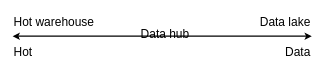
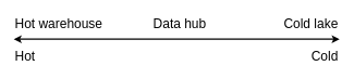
  <mxCell id="0" />
  <mxCell id="1" parent="0" />
  <mxCell id="2" value="" style="endArrow=classic;html=1;rounded=0;strokeWidth=2;startArrow=classic;startFill=1;fontSize=20;" edge="1" parent="1"><mxGeometry width="50" height="50" relative="1" as="geometry"><mxPoint x="20" y="60" as="sourcePoint" /><mxPoint x="520" y="60" as="targetPoint" /></mxGeometry></mxCell>
  <mxCell id="3" value="Hot warehouse" style="text;html=1;strokeColor=none;fillColor=none;align=left;verticalAlign=middle;whiteSpace=wrap;rounded=0;fontSize=20;" vertex="1" parent="1"><mxGeometry x="20" y="20" width="150" height="30" as="geometry" /></mxCell>
- <mxCell id="4" value="&lt;div align=&quot;right&quot; style=&quot;font-size: 20px;&quot;&gt;Data lake&lt;br style=&quot;font-size: 20px;&quot;&gt;&lt;/div&gt;" style="text;html=1;strokeColor=none;fillColor=none;align=right;verticalAlign=middle;whiteSpace=wrap;rounded=0;fontSize=20;" vertex="1" parent="1"><mxGeometry x="370" y="20" width="150" height="30" as="geometry" /></mxCell>
- <mxCell id="5" value="Data hub" style="text;html=1;strokeColor=none;fillColor=none;align=center;verticalAlign=middle;whiteSpace=wrap;rounded=0;fontSize=20;" vertex="1" parent="1"><mxGeometry x="200" y="40" width="150" height="30" as="geometry" /></mxCell>
+ <mxCell id="4" value="&lt;div align=&quot;right&quot; style=&quot;font-size: 20px;&quot;&gt;Cold lake&lt;br style=&quot;font-size: 20px;&quot;&gt;&lt;/div&gt;" style="text;html=1;strokeColor=none;fillColor=none;align=right;verticalAlign=middle;whiteSpace=wrap;rounded=0;fontSize=20;" vertex="1" parent="1"><mxGeometry x="370" y="20" width="150" height="30" as="geometry" /></mxCell>
+ <mxCell id="5" value="Data hub" style="text;html=1;strokeColor=none;fillColor=none;align=center;verticalAlign=middle;whiteSpace=wrap;rounded=0;fontSize=20;" vertex="1" parent="1"><mxGeometry x="200" y="20" width="150" height="30" as="geometry" /></mxCell>
  <mxCell id="6" value="Hot" style="text;html=1;strokeColor=none;fillColor=none;align=left;verticalAlign=middle;whiteSpace=wrap;rounded=0;fontSize=20;" vertex="1" parent="1"><mxGeometry x="20" y="70" width="60" height="30" as="geometry" /></mxCell>
- <mxCell id="7" value="Data" style="text;html=1;strokeColor=none;fillColor=none;align=right;verticalAlign=middle;whiteSpace=wrap;rounded=0;fontSize=20;" vertex="1" parent="1"><mxGeometry x="460" y="70" width="60" height="30" as="geometry" /></mxCell>
+ <mxCell id="7" value="Cold" style="text;html=1;strokeColor=none;fillColor=none;align=right;verticalAlign=middle;whiteSpace=wrap;rounded=0;fontSize=20;" vertex="1" parent="1"><mxGeometry x="460" y="70" width="60" height="30" as="geometry" /></mxCell>
